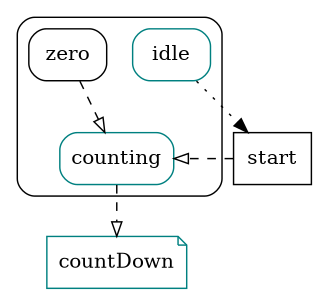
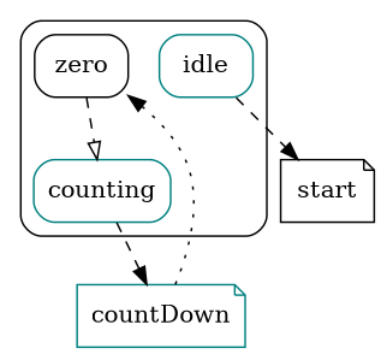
  digraph {
    node [color=teal shape=box style=rounded]
    edge [arrowhead=normal style=dashed]
    n1 [label=counting]
    n2 [label=idle]
    n3 [color=black label=zero]
    n4 [label=countDown shape=note style=""]
-   n5 [color=black label=start style=""]
+   n5 [color=black label=start shape=note style=""]
    subgraph cluster_1 {
      labeljust=l
      style=rounded
      n1
      n2
      n3
    }
-   n1 -> n4 [arrowhead=onormal]
-   n2 -> n5 [style=dotted]
+   n1 -> n4
+   n2 -> n5
    n3 -> n1 [arrowhead=onormal]
-   n5 -> n1 [arrowhead=onormal]
+   n4 -> n3 [style=dotted]
  }
